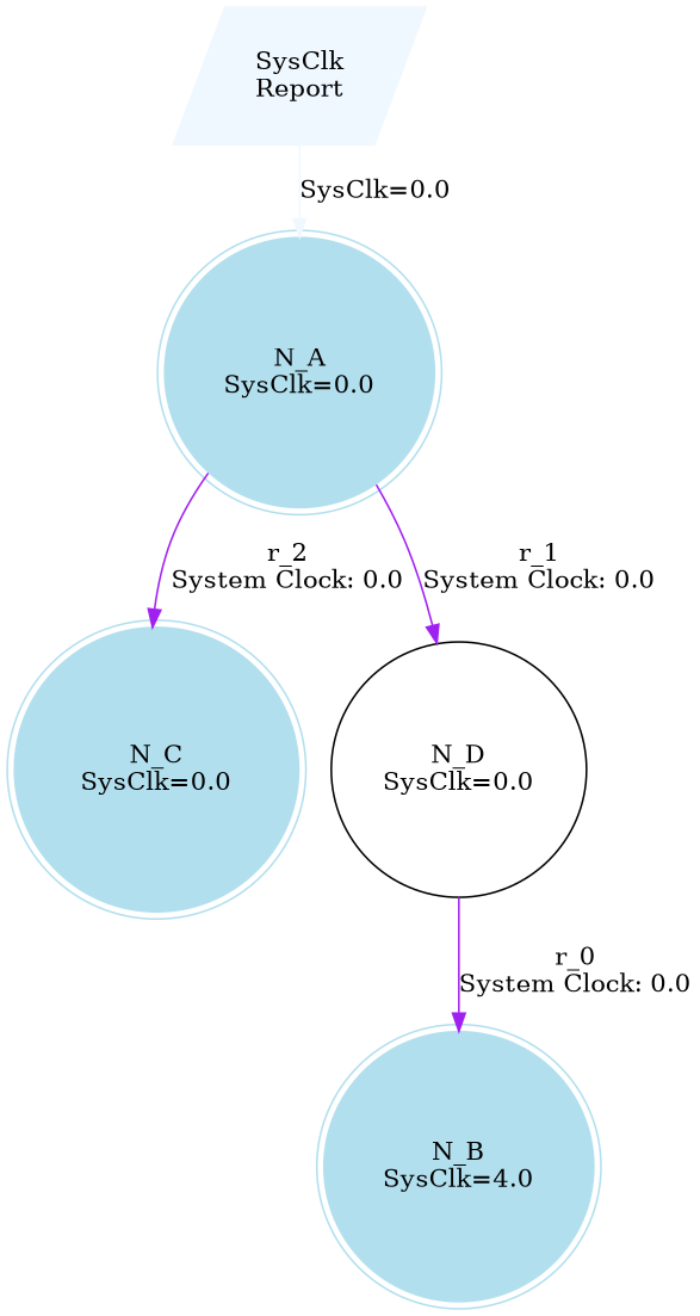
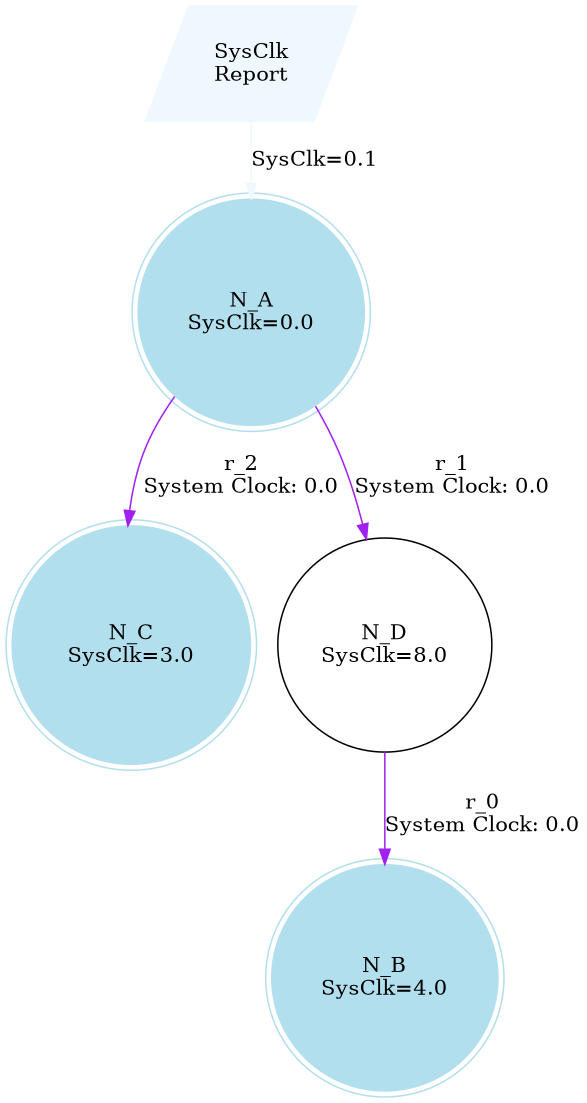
  digraph {
    rankdir=TB
    node [color=lightblue2 shape=doublecircle style=filled]
    edge [color=purple]
    n1 [color=aliceblue label="SysClk\nReport" shape=parallelogram]
    n2 [label="N_A\nSysClk=0.0"]
-   n3 [label="N_C\nSysClk=0.0"]
-   n4 [label="N_D\nSysClk=0.0" shape=circle color="" style=""]
+   n3 [label="N_C\nSysClk=3.0"]
+   n4 [label="N_D\nSysClk=8.0" shape=circle color="" style=""]
    n5 [label="N_B\nSysClk=4.0"]
-   n1 -> n2 [color=aliceblue label="SysClk=0.0"]
+   n1 -> n2 [color=aliceblue label="SysClk=0.1"]
    n2 -> n3 [label="r_2\nSystem Clock: 0.0"]
    n2 -> n4 [label="r_1\nSystem Clock: 0.0"]
    n4 -> n5 [label="r_0\nSystem Clock: 0.0"]
  }
